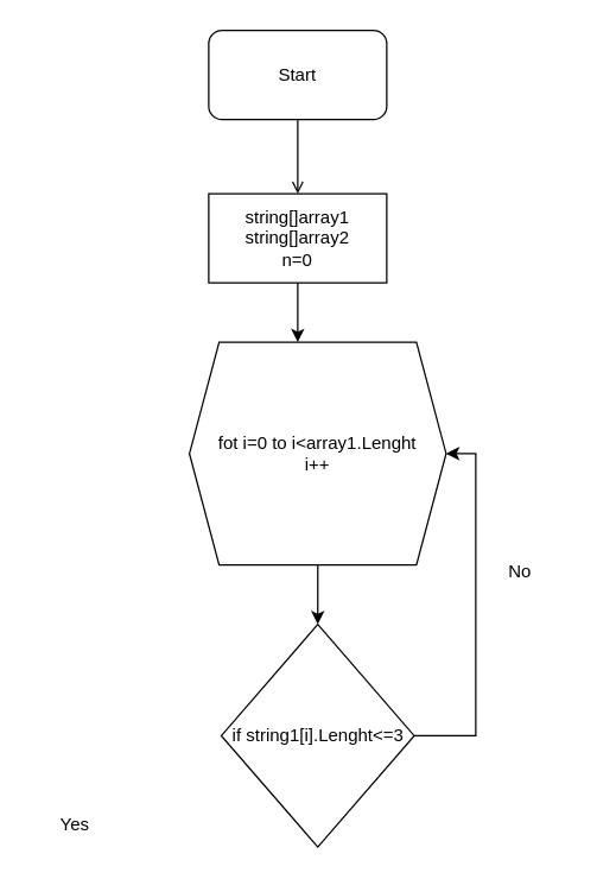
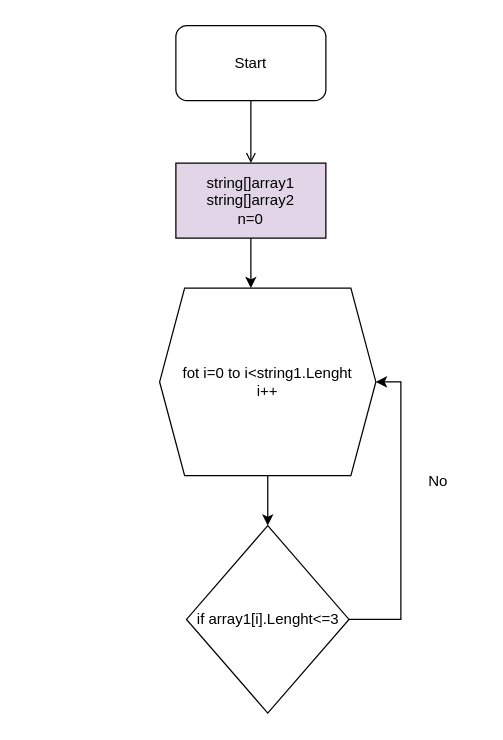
  <mxCell id="0" />
  <mxCell id="1" parent="0" />
  <mxCell id="2" value="" style="edgeStyle=orthogonalEdgeStyle;rounded=0;orthogonalLoop=1;jettySize=auto;html=1;endArrow=open;" edge="1" parent="1" source="3" target="5"><mxGeometry relative="1" as="geometry" /></mxCell>
  <mxCell id="3" value="Start" style="rounded=1;whiteSpace=wrap;html=1;" vertex="1" parent="1"><mxGeometry x="140" y="20" width="120" height="60" as="geometry" /></mxCell>
  <mxCell id="4" value="" style="edgeStyle=orthogonalEdgeStyle;rounded=0;orthogonalLoop=1;jettySize=auto;html=1;" edge="1" parent="1" source="5"><mxGeometry relative="1" as="geometry"><mxPoint x="200" y="230" as="targetPoint" /></mxGeometry></mxCell>
- <mxCell id="5" value="&lt;font&gt;string[]array1&lt;/font&gt;&lt;br&gt;&lt;font&gt;&lt;font&gt;string[]array2&lt;/font&gt;&lt;br&gt;&lt;/font&gt;&lt;font&gt;n=0&lt;/font&gt;" style="rounded=0;whiteSpace=wrap;html=1;" vertex="1" parent="1"><mxGeometry x="140" y="130" width="120" height="60" as="geometry" /></mxCell>
+ <mxCell id="5" value="&lt;font&gt;string[]array1&lt;/font&gt;&lt;br&gt;&lt;font&gt;&lt;font&gt;string[]array2&lt;/font&gt;&lt;br&gt;&lt;/font&gt;&lt;font&gt;n=0&lt;/font&gt;" style="rounded=0;whiteSpace=wrap;html=1;fillColor=#e1d5e7;" vertex="1" parent="1"><mxGeometry x="140" y="130" width="120" height="60" as="geometry" /></mxCell>
  <mxCell id="6" value="" style="edgeStyle=orthogonalEdgeStyle;rounded=0;orthogonalLoop=1;jettySize=auto;html=1;" edge="1" parent="1" source="7" target="9"><mxGeometry relative="1" as="geometry" /></mxCell>
- <mxCell id="7" value="&lt;font&gt;fot i=0 to i&amp;lt;array1.Lenght&lt;/font&gt;&lt;br&gt;&lt;font&gt;i++&lt;/font&gt;" style="shape=hexagon;perimeter=hexagonPerimeter2;whiteSpace=wrap;html=1;fixedSize=1;" vertex="1" parent="1"><mxGeometry x="127" y="230" width="173" height="150" as="geometry" /></mxCell>
+ <mxCell id="7" value="&lt;font&gt;fot i=0 to i&amp;lt;string1.Lenght&lt;/font&gt;&lt;br&gt;&lt;font&gt;i++&lt;/font&gt;" style="shape=hexagon;perimeter=hexagonPerimeter2;whiteSpace=wrap;html=1;fixedSize=1;" vertex="1" parent="1"><mxGeometry x="127" y="230" width="173" height="150" as="geometry" /></mxCell>
  <mxCell id="8" style="edgeStyle=orthogonalEdgeStyle;rounded=0;orthogonalLoop=1;jettySize=auto;html=1;entryX=1;entryY=0.5;entryDx=0;entryDy=0;" edge="1" parent="1" source="9" target="7"><mxGeometry relative="1" as="geometry"><Array as="points"><mxPoint x="320" y="495" /><mxPoint x="320" y="305" /></Array></mxGeometry></mxCell>
- <mxCell id="9" value="if string1[i].Lenght&amp;lt;=3" style="rhombus;whiteSpace=wrap;html=1;" vertex="1" parent="1"><mxGeometry x="148.5" y="420" width="130" height="150" as="geometry" /></mxCell>
- <mxCell id="10" value="Yes" style="text;html=1;strokeColor=none;fillColor=none;align=center;verticalAlign=middle;whiteSpace=wrap;rounded=0;" vertex="1" parent="1"><mxGeometry x="20" y="540" width="60" height="30" as="geometry" /></mxCell>
+ <mxCell id="9" value="if array1[i].Lenght&amp;lt;=3" style="rhombus;whiteSpace=wrap;html=1;" vertex="1" parent="1"><mxGeometry x="148.5" y="420" width="130" height="150" as="geometry" /></mxCell>
  <mxCell id="11" value="No" style="text;html=1;strokeColor=none;fillColor=none;align=center;verticalAlign=middle;whiteSpace=wrap;rounded=0;" vertex="1" parent="1"><mxGeometry x="320" y="370" width="60" height="30" as="geometry" /></mxCell>
